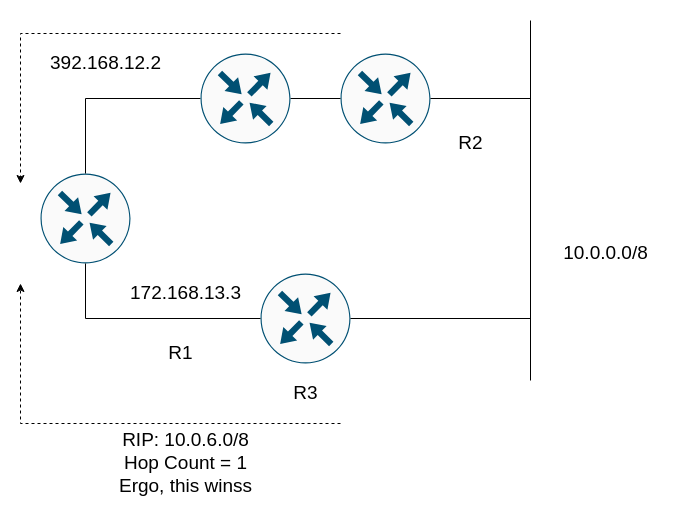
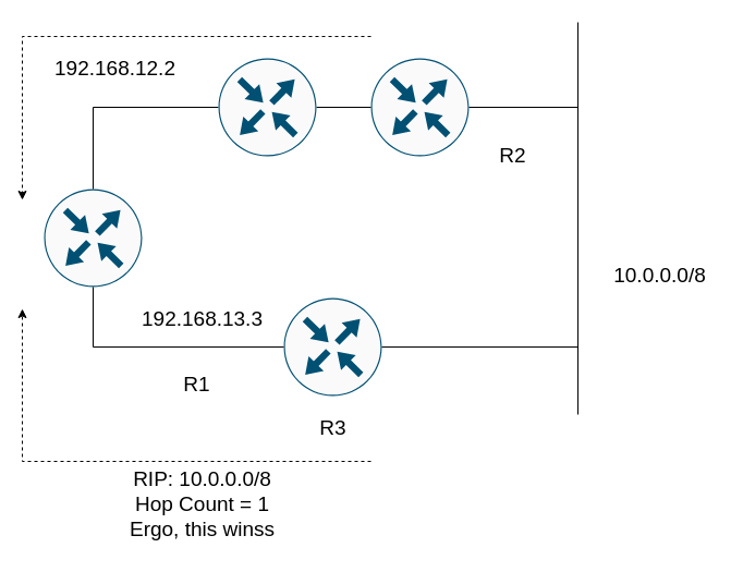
  <mxCell id="0" />
  <mxCell id="1" parent="0" />
  <mxCell id="2" value="" style="sketch=0;points=[[0.5,0,0],[1,0.5,0],[0.5,1,0],[0,0.5,0],[0.145,0.145,0],[0.856,0.145,0],[0.855,0.856,0],[0.145,0.855,0]];verticalLabelPosition=bottom;html=1;verticalAlign=top;aspect=fixed;align=center;pointerEvents=1;shape=mxgraph.cisco19.rect;prIcon=router;fillColor=#FAFAFA;strokeColor=#005073;" vertex="1" parent="1"><mxGeometry x="340" y="53" width="90" height="90" as="geometry" /></mxCell>
  <mxCell id="3" value="" style="sketch=0;points=[[0.5,0,0],[1,0.5,0],[0.5,1,0],[0,0.5,0],[0.145,0.145,0],[0.856,0.145,0],[0.855,0.856,0],[0.145,0.855,0]];verticalLabelPosition=bottom;html=1;verticalAlign=top;aspect=fixed;align=center;pointerEvents=1;shape=mxgraph.cisco19.rect;prIcon=router;fillColor=#FAFAFA;strokeColor=#005073;" vertex="1" parent="1"><mxGeometry x="260" y="273" width="90" height="90" as="geometry" /></mxCell>
  <mxCell id="4" value="" style="sketch=0;points=[[0.5,0,0],[1,0.5,0],[0.5,1,0],[0,0.5,0],[0.145,0.145,0],[0.856,0.145,0],[0.855,0.856,0],[0.145,0.855,0]];verticalLabelPosition=bottom;html=1;verticalAlign=top;aspect=fixed;align=center;pointerEvents=1;shape=mxgraph.cisco19.rect;prIcon=router;fillColor=#FAFAFA;strokeColor=#005073;" vertex="1" parent="1"><mxGeometry x="40" y="173" width="90" height="90" as="geometry" /></mxCell>
  <mxCell id="5" value="" style="endArrow=none;html=1;rounded=0;exitX=0.5;exitY=0;exitDx=0;exitDy=0;exitPerimeter=0;entryX=0;entryY=0.5;entryDx=0;entryDy=0;entryPerimeter=0;" edge="1" parent="1" source="4" target="2"><mxGeometry width="50" height="50" relative="1" as="geometry"><mxPoint x="260" y="153" as="sourcePoint" /><mxPoint x="170" y="98" as="targetPoint" /><Array as="points"><mxPoint x="85" y="98" /></Array></mxGeometry></mxCell>
  <mxCell id="6" value="" style="endArrow=none;html=1;rounded=0;exitX=0;exitY=0.5;exitDx=0;exitDy=0;exitPerimeter=0;entryX=0.5;entryY=1;entryDx=0;entryDy=0;entryPerimeter=0;" edge="1" parent="1" source="3" target="4"><mxGeometry width="50" height="50" relative="1" as="geometry"><mxPoint x="45" y="378" as="sourcePoint" /><mxPoint x="130" y="303" as="targetPoint" /><Array as="points"><mxPoint x="85" y="318" /></Array></mxGeometry></mxCell>
  <mxCell id="7" value="" style="endArrow=none;html=1;rounded=0;" edge="1" parent="1"><mxGeometry width="50" height="50" relative="1" as="geometry"><mxPoint x="530" y="380" as="sourcePoint" /><mxPoint x="530" y="20" as="targetPoint" /></mxGeometry></mxCell>
  <mxCell id="8" value="" style="endArrow=none;html=1;rounded=0;exitX=1;exitY=0.5;exitDx=0;exitDy=0;exitPerimeter=0;" edge="1" parent="1" source="3"><mxGeometry width="50" height="50" relative="1" as="geometry"><mxPoint x="390" y="317.5" as="sourcePoint" /><mxPoint x="530" y="318" as="targetPoint" /></mxGeometry></mxCell>
  <mxCell id="9" value="" style="endArrow=none;html=1;rounded=0;exitX=1;exitY=0.5;exitDx=0;exitDy=0;exitPerimeter=0;" edge="1" parent="1" source="2"><mxGeometry width="50" height="50" relative="1" as="geometry"><mxPoint x="460" y="97.5" as="sourcePoint" /><mxPoint x="530" y="98" as="targetPoint" /></mxGeometry></mxCell>
  <mxCell id="10" value="&lt;font style=&quot;font-size: 19px;&quot;&gt;10.0.0.0/8&lt;/font&gt;" style="text;html=1;align=center;verticalAlign=middle;resizable=0;points=[];autosize=1;strokeColor=none;fillColor=none;" vertex="1" parent="1"><mxGeometry x="550" y="233" width="110" height="40" as="geometry" /></mxCell>
- <mxCell id="11" value="&lt;font style=&quot;font-size: 19px;&quot;&gt;172.168.13.3&lt;/font&gt;" style="text;html=1;align=center;verticalAlign=middle;resizable=0;points=[];autosize=1;strokeColor=none;fillColor=none;" vertex="1" parent="1"><mxGeometry x="120" y="273" width="130" height="40" as="geometry" /></mxCell>
+ <mxCell id="11" value="&lt;font style=&quot;font-size: 19px;&quot;&gt;192.168.13.3&lt;/font&gt;" style="text;html=1;align=center;verticalAlign=middle;resizable=0;points=[];autosize=1;strokeColor=none;fillColor=none;" vertex="1" parent="1"><mxGeometry x="120" y="273" width="130" height="40" as="geometry" /></mxCell>
  <mxCell id="12" value="&lt;font style=&quot;font-size: 19px;&quot;&gt;R1&lt;/font&gt;" style="text;html=1;align=center;verticalAlign=middle;resizable=0;points=[];autosize=1;strokeColor=none;fillColor=none;" vertex="1" parent="1"><mxGeometry x="155" y="333" width="50" height="40" as="geometry" /></mxCell>
  <mxCell id="13" value="&lt;font style=&quot;font-size: 19px;&quot;&gt;R2&lt;/font&gt;" style="text;html=1;align=center;verticalAlign=middle;resizable=0;points=[];autosize=1;strokeColor=none;fillColor=none;" vertex="1" parent="1"><mxGeometry x="445" y="123" width="50" height="40" as="geometry" /></mxCell>
  <mxCell id="14" value="&lt;font style=&quot;font-size: 19px;&quot;&gt;R3&lt;/font&gt;" style="text;html=1;align=center;verticalAlign=middle;resizable=0;points=[];autosize=1;strokeColor=none;fillColor=none;" vertex="1" parent="1"><mxGeometry x="280" y="373" width="50" height="40" as="geometry" /></mxCell>
- <mxCell id="15" value="&lt;font style=&quot;font-size: 19px;&quot;&gt;392.168.12.2&lt;/font&gt;" style="text;html=1;align=center;verticalAlign=middle;resizable=0;points=[];autosize=1;strokeColor=none;fillColor=none;" vertex="1" parent="1"><mxGeometry x="40" y="43" width="130" height="40" as="geometry" /></mxCell>
+ <mxCell id="15" value="&lt;font style=&quot;font-size: 19px;&quot;&gt;192.168.12.2&lt;/font&gt;" style="text;html=1;align=center;verticalAlign=middle;resizable=0;points=[];autosize=1;strokeColor=none;fillColor=none;" vertex="1" parent="1"><mxGeometry x="40" y="43" width="130" height="40" as="geometry" /></mxCell>
  <mxCell id="16" value="" style="endArrow=classic;html=1;rounded=0;dashed=1;" edge="1" parent="1"><mxGeometry width="50" height="50" relative="1" as="geometry"><mxPoint x="340" y="33" as="sourcePoint" /><mxPoint x="20" y="183" as="targetPoint" /><Array as="points"><mxPoint x="20" y="33" /></Array></mxGeometry></mxCell>
  <mxCell id="17" value="" style="endArrow=classic;html=1;rounded=0;dashed=1;" edge="1" parent="1"><mxGeometry width="50" height="50" relative="1" as="geometry"><mxPoint x="340" y="423" as="sourcePoint" /><mxPoint x="20" y="283" as="targetPoint" /><Array as="points"><mxPoint x="20" y="423" /></Array></mxGeometry></mxCell>
- <mxCell id="18" value="&lt;font style=&quot;font-size: 19px;&quot;&gt;RIP: 10.0.6.0/8&lt;/font&gt;&lt;div&gt;&lt;span style=&quot;font-size: 19px;&quot;&gt;Hop Count = 1&lt;/span&gt;&lt;/div&gt;&lt;div&gt;&lt;span style=&quot;font-size: 19px;&quot;&gt;Ergo, this winss&lt;/span&gt;&lt;/div&gt;" style="text;html=1;align=center;verticalAlign=middle;resizable=0;points=[];autosize=1;strokeColor=none;fillColor=none;" vertex="1" parent="1"><mxGeometry x="105" y="423" width="160" height="80" as="geometry" /></mxCell>
+ <mxCell id="18" value="&lt;font style=&quot;font-size: 19px;&quot;&gt;RIP: 10.0.0.0/8&lt;/font&gt;&lt;div&gt;&lt;span style=&quot;font-size: 19px;&quot;&gt;Hop Count = 1&lt;/span&gt;&lt;/div&gt;&lt;div&gt;&lt;span style=&quot;font-size: 19px;&quot;&gt;Ergo, this winss&lt;/span&gt;&lt;/div&gt;" style="text;html=1;align=center;verticalAlign=middle;resizable=0;points=[];autosize=1;strokeColor=none;fillColor=none;" vertex="1" parent="1"><mxGeometry x="105" y="423" width="160" height="80" as="geometry" /></mxCell>
  <mxCell id="19" value="" style="sketch=0;points=[[0.5,0,0],[1,0.5,0],[0.5,1,0],[0,0.5,0],[0.145,0.145,0],[0.856,0.145,0],[0.855,0.856,0],[0.145,0.855,0]];verticalLabelPosition=bottom;html=1;verticalAlign=top;aspect=fixed;align=center;pointerEvents=1;shape=mxgraph.cisco19.rect;prIcon=router;fillColor=#FAFAFA;strokeColor=#005073;" vertex="1" parent="1"><mxGeometry x="200" y="53" width="90" height="90" as="geometry" /></mxCell>
